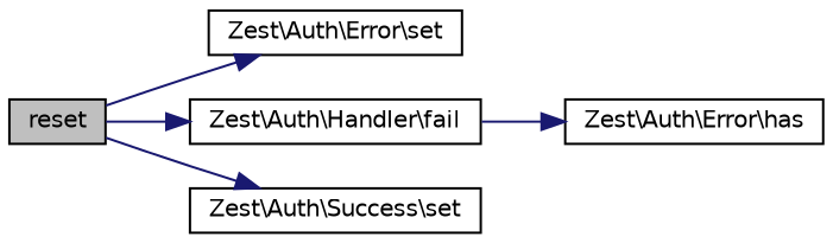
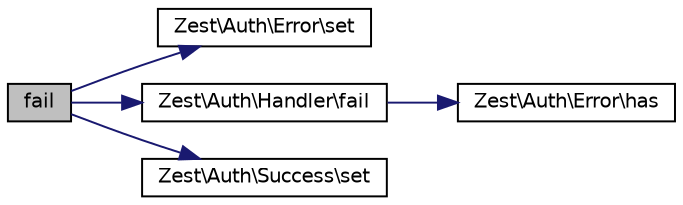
  digraph {
    rankdir=LR
    node [color=black fillcolor=white fontname=Helvetica fontsize=10 shape=record style=filled]
    edge [color=midnightblue fontname=Helvetica fontsize=10 labelfontname=Helvetica labelfontsize=10 style=solid]
-   n1 [fillcolor=grey75 fontcolor=black height=0.2 label=reset width=0.4]
+   n1 [fillcolor=grey75 fontcolor=black height=0.2 label=fail width=0.4]
    n2 [height=0.2 label="Zest\\Auth\\Error\\set" width=0.4]
    n3 [height=0.2 label="Zest\\Auth\\Handler\\fail" width=0.4]
    n4 [height=0.2 label="Zest\\Auth\\Success\\set" width=0.4]
    n5 [height=0.2 label="Zest\\Auth\\Error\\has" width=0.4]
    n1 -> n2
    n1 -> n3
    n1 -> n4
    n3 -> n5
  }
